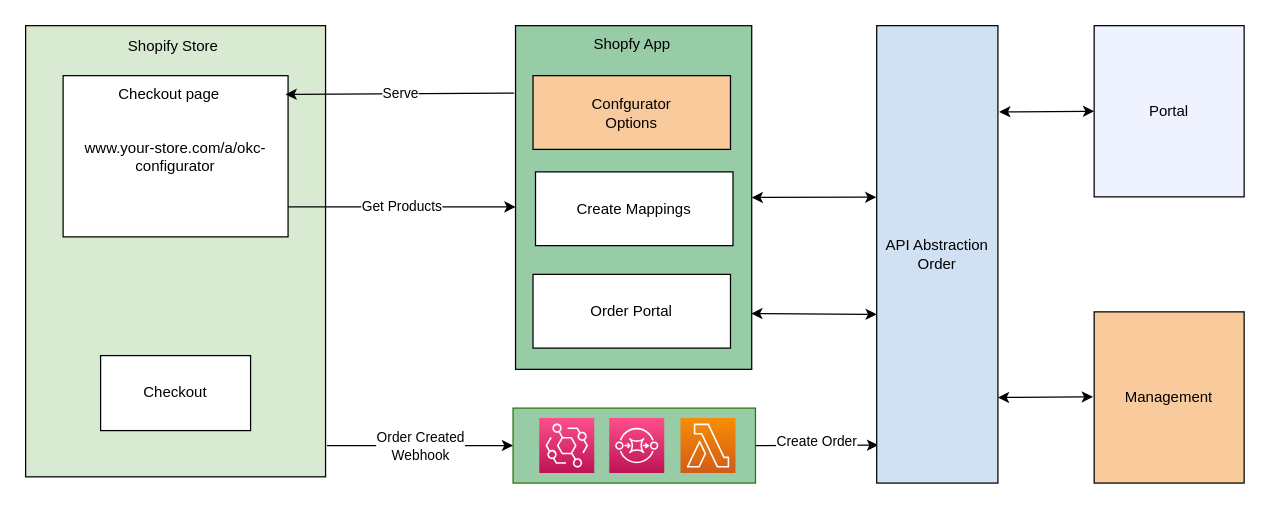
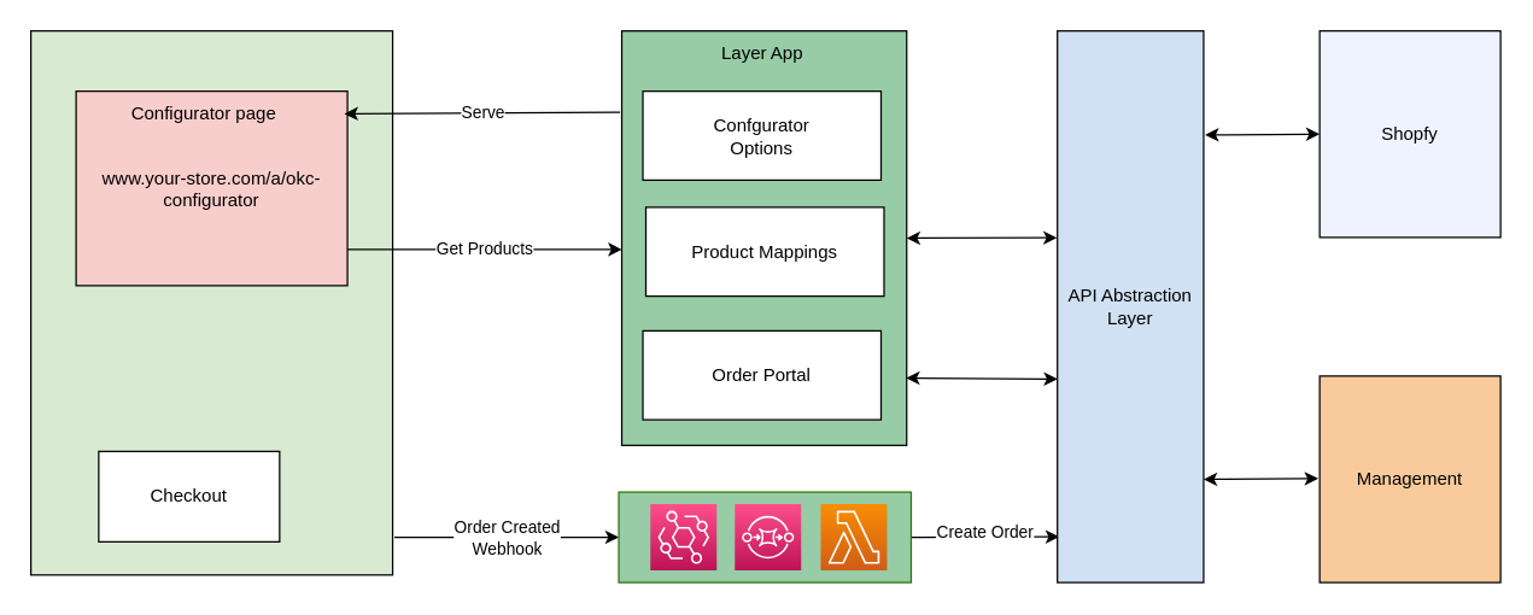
  <mxCell id="0" />
  <mxCell id="1" parent="0" />
  <mxCell id="2" value="" style="rounded=0;whiteSpace=wrap;html=1;fillColor=#d9ead3;strokeColor=#000000;" vertex="1" parent="1"><mxGeometry x="20" y="20" width="240" height="361" as="geometry" /></mxCell>
- <mxCell id="3" value="Shopify Store&amp;nbsp;" style="text;html=1;strokeColor=none;fillColor=none;align=center;verticalAlign=middle;whiteSpace=wrap;rounded=0;" vertex="1" parent="1"><mxGeometry x="100" y="22" width="80" height="30" as="geometry" /></mxCell>
- <mxCell id="4" value="www.your-store.com/a/okc-configurator" style="rounded=0;whiteSpace=wrap;html=1;" vertex="1" parent="1"><mxGeometry x="50" y="60" width="180" height="129" as="geometry" /></mxCell>
- <mxCell id="5" value="Checkout page" style="text;html=1;strokeColor=none;fillColor=none;align=center;verticalAlign=middle;whiteSpace=wrap;rounded=0;" vertex="1" parent="1"><mxGeometry x="71.57" y="60" width="125.62" height="30" as="geometry" /></mxCell>
+ <mxCell id="4" value="www.your-store.com/a/okc-configurator" style="rounded=0;whiteSpace=wrap;html=1;fillColor=#f8cecc;" vertex="1" parent="1"><mxGeometry x="50" y="60" width="180" height="129" as="geometry" /></mxCell>
+ <mxCell id="5" value="Configurator page" style="text;html=1;strokeColor=none;fillColor=none;align=center;verticalAlign=middle;whiteSpace=wrap;rounded=0;" vertex="1" parent="1"><mxGeometry x="71.57" y="60" width="125.62" height="30" as="geometry" /></mxCell>
  <mxCell id="6" value="Serve" style="edgeStyle=none;html=1;exitX=-0.006;exitY=0.196;exitDx=0;exitDy=0;entryX=-0.006;entryY=0.196;entryDx=0;entryDy=0;entryPerimeter=0;exitPerimeter=0;" edge="1" parent="1" source="8"><mxGeometry relative="1" as="geometry"><mxPoint x="414" y="75" as="sourcePoint" /><mxPoint x="228" y="75" as="targetPoint" /></mxGeometry></mxCell>
  <mxCell id="7" style="edgeStyle=none;html=1;exitX=1;exitY=0.5;exitDx=0;exitDy=0;entryX=-0.003;entryY=0.375;entryDx=0;entryDy=0;entryPerimeter=0;startArrow=classic;startFill=1;" edge="1" parent="1" source="8" target="25"><mxGeometry relative="1" as="geometry" /></mxCell>
  <mxCell id="8" value="" style="rounded=0;whiteSpace=wrap;html=1;fillColor=#97CCA7;fontColor=#ffffff;strokeColor=#000000;" vertex="1" parent="1"><mxGeometry x="412" y="20" width="189" height="275" as="geometry" /></mxCell>
- <mxCell id="9" value="Shopfy App" style="text;html=1;strokeColor=none;fillColor=none;align=center;verticalAlign=middle;whiteSpace=wrap;rounded=0;" vertex="1" parent="1"><mxGeometry x="441.5" y="20" width="127" height="30" as="geometry" /></mxCell>
- <mxCell id="10" value="Confgurator&lt;br&gt;Options" style="rounded=0;whiteSpace=wrap;html=1;fillColor=#f9cb9c;" vertex="1" parent="1"><mxGeometry x="426" y="60" width="158" height="59" as="geometry" /></mxCell>
+ <mxCell id="9" value="Layer App" style="text;html=1;strokeColor=none;fillColor=none;align=center;verticalAlign=middle;whiteSpace=wrap;rounded=0;" vertex="1" parent="1"><mxGeometry x="441.5" y="20" width="127" height="30" as="geometry" /></mxCell>
+ <mxCell id="10" value="Confgurator&lt;br&gt;Options" style="rounded=0;whiteSpace=wrap;html=1;" vertex="1" parent="1"><mxGeometry x="426" y="60" width="158" height="59" as="geometry" /></mxCell>
  <mxCell id="11" style="edgeStyle=none;html=1;exitX=0;exitY=0.5;exitDx=0;exitDy=0;startArrow=classic;startFill=1;endArrow=classic;endFill=1;" edge="1" parent="1" source="12"><mxGeometry relative="1" as="geometry"><mxPoint x="799" y="89" as="targetPoint" /></mxGeometry></mxCell>
- <mxCell id="12" value="Portal" style="rounded=0;whiteSpace=wrap;html=1;fillColor=#eff3ff;strokeColor=#000000;" vertex="1" parent="1"><mxGeometry x="875" y="20" width="120" height="137" as="geometry" /></mxCell>
- <mxCell id="13" value="Checkout" style="rounded=0;whiteSpace=wrap;html=1;" vertex="1" parent="1"><mxGeometry x="80" y="284" width="120" height="60" as="geometry" /></mxCell>
- <mxCell id="14" value="Create Mappings" style="rounded=0;whiteSpace=wrap;html=1;" vertex="1" parent="1"><mxGeometry x="428" y="137" width="158" height="59" as="geometry" /></mxCell>
+ <mxCell id="12" value="Shopfy" style="rounded=0;whiteSpace=wrap;html=1;fillColor=#eff3ff;strokeColor=#000000;" vertex="1" parent="1"><mxGeometry x="875" y="20" width="120" height="137" as="geometry" /></mxCell>
+ <mxCell id="13" value="Checkout" style="rounded=0;whiteSpace=wrap;html=1;" vertex="1" parent="1"><mxGeometry x="65" y="299" width="120" height="60" as="geometry" /></mxCell>
+ <mxCell id="14" value="Product Mappings" style="rounded=0;whiteSpace=wrap;html=1;" vertex="1" parent="1"><mxGeometry x="428" y="137" width="158" height="59" as="geometry" /></mxCell>
  <mxCell id="15" style="edgeStyle=none;html=1;startArrow=classic;startFill=1;endArrow=none;endFill=0;" edge="1" parent="1" source="19"><mxGeometry relative="1" as="geometry"><mxPoint x="261.183" y="356" as="targetPoint" /></mxGeometry></mxCell>
  <mxCell id="16" value="Order Created&lt;br&gt;Webhook" style="edgeLabel;html=1;align=center;verticalAlign=middle;resizable=0;points=[];" vertex="1" connectable="0" parent="15"><mxGeometry x="0.005" relative="1" as="geometry"><mxPoint as="offset" /></mxGeometry></mxCell>
  <mxCell id="17" style="edgeStyle=none;html=1;exitX=1;exitY=0.5;exitDx=0;exitDy=0;entryX=0.012;entryY=0.917;entryDx=0;entryDy=0;entryPerimeter=0;startArrow=none;startFill=0;endArrow=classic;endFill=1;" edge="1" parent="1" source="19" target="25"><mxGeometry relative="1" as="geometry" /></mxCell>
  <mxCell id="18" value="Create Order" style="edgeLabel;html=1;align=center;verticalAlign=middle;resizable=0;points=[];" vertex="1" connectable="0" parent="17"><mxGeometry x="-0.01" y="3" relative="1" as="geometry"><mxPoint as="offset" /></mxGeometry></mxCell>
  <mxCell id="19" value="" style="rounded=0;whiteSpace=wrap;html=1;fillColor=#97CCA7;fontColor=#ffffff;strokeColor=#2D7600;" vertex="1" parent="1"><mxGeometry x="410" y="326" width="194" height="60" as="geometry" /></mxCell>
  <mxCell id="20" value="" style="sketch=0;points=[[0,0,0],[0.25,0,0],[0.5,0,0],[0.75,0,0],[1,0,0],[0,1,0],[0.25,1,0],[0.5,1,0],[0.75,1,0],[1,1,0],[0,0.25,0],[0,0.5,0],[0,0.75,0],[1,0.25,0],[1,0.5,0],[1,0.75,0]];outlineConnect=0;fontColor=#232F3E;gradientColor=#FF4F8B;gradientDirection=north;fillColor=#BC1356;strokeColor=#ffffff;dashed=0;verticalLabelPosition=bottom;verticalAlign=top;align=center;html=1;fontSize=12;fontStyle=0;aspect=fixed;shape=mxgraph.aws4.resourceIcon;resIcon=mxgraph.aws4.eventbridge;" vertex="1" parent="1"><mxGeometry x="431" y="334" width="44" height="44" as="geometry" /></mxCell>
  <mxCell id="21" value="" style="sketch=0;points=[[0,0,0],[0.25,0,0],[0.5,0,0],[0.75,0,0],[1,0,0],[0,1,0],[0.25,1,0],[0.5,1,0],[0.75,1,0],[1,1,0],[0,0.25,0],[0,0.5,0],[0,0.75,0],[1,0.25,0],[1,0.5,0],[1,0.75,0]];outlineConnect=0;fontColor=#232F3E;gradientColor=#FF4F8B;gradientDirection=north;fillColor=#BC1356;strokeColor=#ffffff;dashed=0;verticalLabelPosition=bottom;verticalAlign=top;align=center;html=1;fontSize=12;fontStyle=0;aspect=fixed;shape=mxgraph.aws4.resourceIcon;resIcon=mxgraph.aws4.sqs;" vertex="1" parent="1"><mxGeometry x="487" y="334" width="44" height="44" as="geometry" /></mxCell>
  <mxCell id="22" value="" style="sketch=0;points=[[0,0,0],[0.25,0,0],[0.5,0,0],[0.75,0,0],[1,0,0],[0,1,0],[0.25,1,0],[0.5,1,0],[0.75,1,0],[1,1,0],[0,0.25,0],[0,0.5,0],[0,0.75,0],[1,0.25,0],[1,0.5,0],[1,0.75,0]];outlineConnect=0;fontColor=#232F3E;gradientColor=#F78E04;gradientDirection=north;fillColor=#D05C17;strokeColor=#ffffff;dashed=0;verticalLabelPosition=bottom;verticalAlign=top;align=center;html=1;fontSize=12;fontStyle=0;shape=mxgraph.aws4.resourceIcon;resIcon=mxgraph.aws4.lambda;" vertex="1" parent="1"><mxGeometry x="544" y="334" width="44" height="44" as="geometry" /></mxCell>
  <mxCell id="23" value="Order Portal" style="rounded=0;whiteSpace=wrap;html=1;" vertex="1" parent="1"><mxGeometry x="426" y="219" width="158" height="59" as="geometry" /></mxCell>
  <mxCell id="24" style="edgeStyle=none;html=1;exitX=0;exitY=0.5;exitDx=0;exitDy=0;entryX=0.998;entryY=0.663;entryDx=0;entryDy=0;entryPerimeter=0;startArrow=classic;startFill=1;" edge="1" parent="1"><mxGeometry relative="1" as="geometry"><mxPoint x="701" y="251" as="sourcePoint" /><mxPoint x="600.622" y="250.325" as="targetPoint" /></mxGeometry></mxCell>
- <mxCell id="25" value="&lt;font color=&quot;#000000&quot;&gt;API Abstraction Order&lt;/font&gt;" style="rounded=0;whiteSpace=wrap;html=1;fillColor=#d0e1f3;fontColor=#ffffff;strokeColor=#000000;" vertex="1" parent="1"><mxGeometry x="701" y="20" width="97" height="366" as="geometry" /></mxCell>
+ <mxCell id="25" value="&lt;font color=&quot;#000000&quot;&gt;API Abstraction Layer&lt;/font&gt;" style="rounded=0;whiteSpace=wrap;html=1;fillColor=#d0e1f3;fontColor=#ffffff;strokeColor=#000000;" vertex="1" parent="1"><mxGeometry x="701" y="20" width="97" height="366" as="geometry" /></mxCell>
  <mxCell id="26" value="Get Products" style="edgeStyle=none;html=1;exitX=-0.006;exitY=0.196;exitDx=0;exitDy=0;entryX=-0.006;entryY=0.196;entryDx=0;entryDy=0;entryPerimeter=0;exitPerimeter=0;" edge="1" parent="1"><mxGeometry relative="1" as="geometry"><mxPoint x="230" y="165" as="sourcePoint" /><mxPoint x="412" y="165" as="targetPoint" /></mxGeometry></mxCell>
  <mxCell id="27" value="Management" style="rounded=0;whiteSpace=wrap;html=1;fillColor=#f9cb9c;strokeColor=#000000;" vertex="1" parent="1"><mxGeometry x="875" y="249" width="120" height="137" as="geometry" /></mxCell>
  <mxCell id="28" style="edgeStyle=none;html=1;exitX=0;exitY=0.5;exitDx=0;exitDy=0;startArrow=classic;startFill=1;endArrow=classic;endFill=1;" edge="1" parent="1"><mxGeometry relative="1" as="geometry"><mxPoint x="874" y="317" as="sourcePoint" /><mxPoint x="798" y="317.5" as="targetPoint" /></mxGeometry></mxCell>
